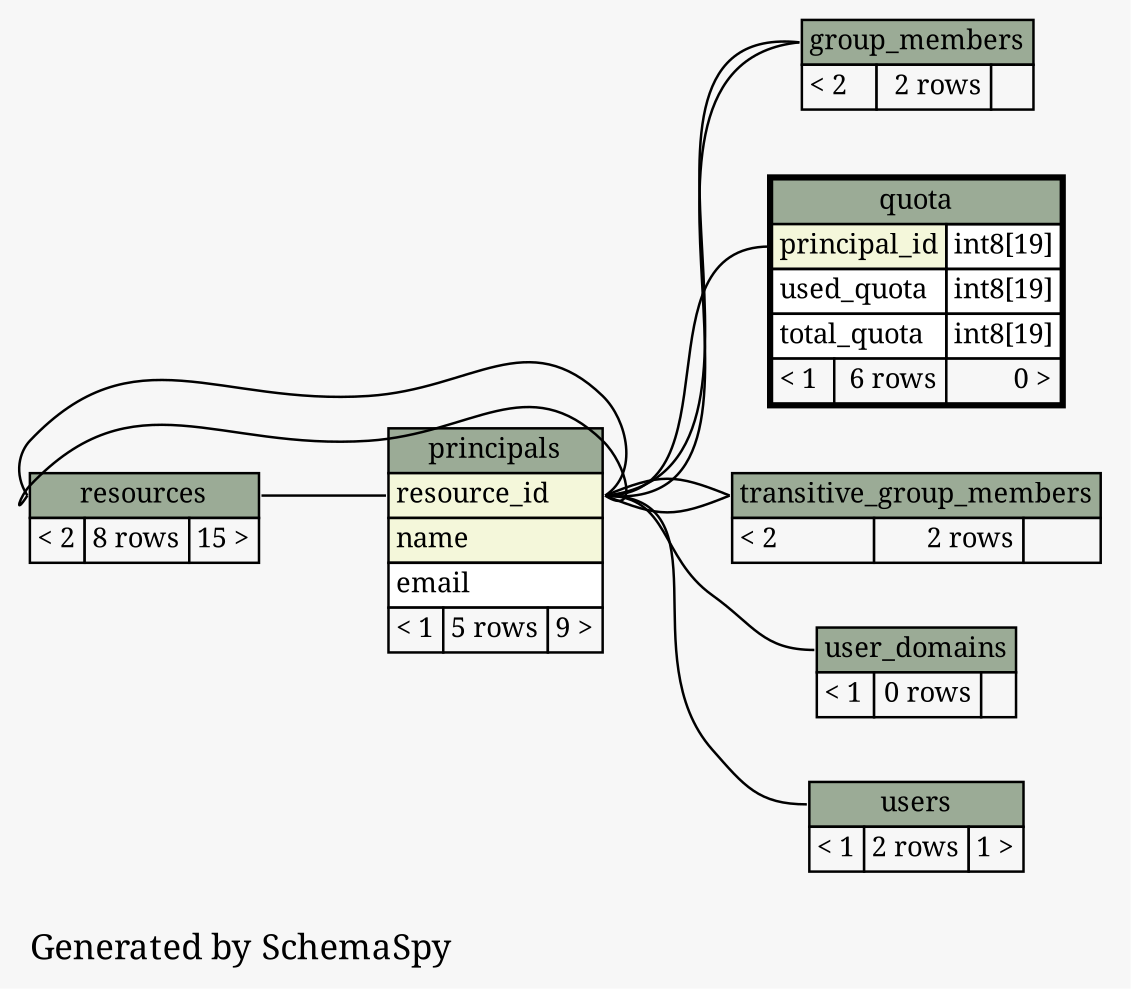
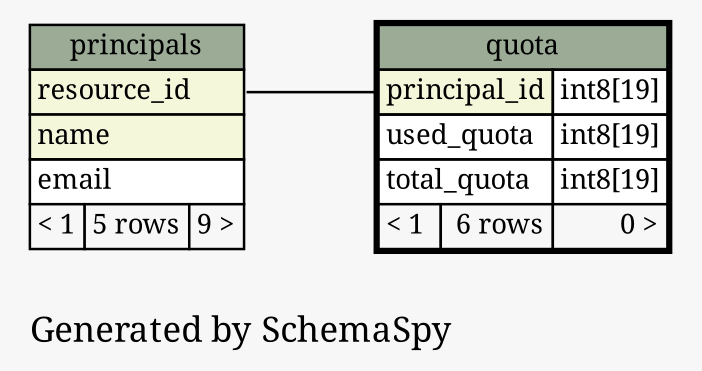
  digraph {
    bgcolor="#f7f7f7"
    fontname="Noto Serif"
    label="\nGenerated by SchemaSpy"
    labeljust=l
    rankdir=RL
    node [fontname="Noto Serif" fontsize=11 shape=plaintext]
    edge [arrowhead=none arrowsize=0.8 arrowtail=crowtee fontname="Noto Serif" headport="resource_id:e" tailport="group_members.heading:w"]
-   n1 [label=<     <TABLE BORDER="0" CELLBORDER="1" CELLSPACING="0" BGCOLOR="#ffffff">       <TR><TD PORT="group_members.heading" COLSPAN="3" BGCOLOR="#9bab96" ALIGN="CENTER">group_members</TD></TR>       <TR><TD ALIGN="LEFT" BGCOLOR="#f7f7f7">&lt; 2</TD><TD ALIGN="RIGHT" BGCOLOR="#f7f7f7">2 rows</TD><TD ALIGN="RIGHT" BGCOLOR="#f7f7f7">  </TD></TR>     </TABLE>>]
    n2 [label=<     <TABLE BORDER="0" CELLBORDER="1" CELLSPACING="0" BGCOLOR="#ffffff">       <TR><TD PORT="principals.heading" COLSPAN="3" BGCOLOR="#9bab96" ALIGN="CENTER">principals</TD></TR>       <TR><TD PORT="resource_id" COLSPAN="3" BGCOLOR="#f4f7da" ALIGN="LEFT">resource_id</TD></TR>       <TR><TD PORT="name" COLSPAN="3" BGCOLOR="#f4f7da" ALIGN="LEFT">name</TD></TR>       <TR><TD PORT="email" COLSPAN="3" ALIGN="LEFT">email</TD></TR>       <TR><TD ALIGN="LEFT" BGCOLOR="#f7f7f7">&lt; 1</TD><TD ALIGN="RIGHT" BGCOLOR="#f7f7f7">5 rows</TD><TD ALIGN="RIGHT" BGCOLOR="#f7f7f7">9 &gt;</TD></TR>     </TABLE>>]
-   n3 [label=<     <TABLE BORDER="0" CELLBORDER="1" CELLSPACING="0" BGCOLOR="#ffffff">       <TR><TD PORT="resources.heading" COLSPAN="3" BGCOLOR="#9bab96" ALIGN="CENTER">resources</TD></TR>       <TR><TD ALIGN="LEFT" BGCOLOR="#f7f7f7">&lt; 2</TD><TD ALIGN="RIGHT" BGCOLOR="#f7f7f7">8 rows</TD><TD ALIGN="RIGHT" BGCOLOR="#f7f7f7">15 &gt;</TD></TR>     </TABLE>>]
    n4 [label=<     <TABLE BORDER="2" CELLBORDER="1" CELLSPACING="0" BGCOLOR="#ffffff">       <TR><TD PORT="quota.heading" COLSPAN="3" BGCOLOR="#9bab96" ALIGN="CENTER">quota</TD></TR>       <TR><TD PORT="principal_id" COLSPAN="2" BGCOLOR="#f4f7da" ALIGN="LEFT">principal_id</TD><TD PORT="principal_id.type" ALIGN="LEFT">int8[19]</TD></TR>       <TR><TD PORT="used_quota" COLSPAN="2" ALIGN="LEFT">used_quota</TD><TD PORT="used_quota.type" ALIGN="LEFT">int8[19]</TD></TR>       <TR><TD PORT="total_quota" COLSPAN="2" ALIGN="LEFT">total_quota</TD><TD PORT="total_quota.type" ALIGN="LEFT">int8[19]</TD></TR>       <TR><TD ALIGN="LEFT" BGCOLOR="#f7f7f7">&lt; 1</TD><TD ALIGN="RIGHT" BGCOLOR="#f7f7f7">6 rows</TD><TD ALIGN="RIGHT" BGCOLOR="#f7f7f7">0 &gt;</TD></TR>     </TABLE>>]
-   n5 [label=<     <TABLE BORDER="0" CELLBORDER="1" CELLSPACING="0" BGCOLOR="#ffffff">       <TR><TD PORT="transitive_group_members.heading" COLSPAN="3" BGCOLOR="#9bab96" ALIGN="CENTER">transitive_group_members</TD></TR>       <TR><TD ALIGN="LEFT" BGCOLOR="#f7f7f7">&lt; 2</TD><TD ALIGN="RIGHT" BGCOLOR="#f7f7f7">2 rows</TD><TD ALIGN="RIGHT" BGCOLOR="#f7f7f7">  </TD></TR>     </TABLE>>]
-   n6 [label=<     <TABLE BORDER="0" CELLBORDER="1" CELLSPACING="0" BGCOLOR="#ffffff">       <TR><TD PORT="user_domains.heading" COLSPAN="3" BGCOLOR="#9bab96" ALIGN="CENTER">user_domains</TD></TR>       <TR><TD ALIGN="LEFT" BGCOLOR="#f7f7f7">&lt; 1</TD><TD ALIGN="RIGHT" BGCOLOR="#f7f7f7">0 rows</TD><TD ALIGN="RIGHT" BGCOLOR="#f7f7f7">  </TD></TR>     </TABLE>>]
-   n7 [label=<     <TABLE BORDER="0" CELLBORDER="1" CELLSPACING="0" BGCOLOR="#ffffff">       <TR><TD PORT="users.heading" COLSPAN="3" BGCOLOR="#9bab96" ALIGN="CENTER">users</TD></TR>       <TR><TD ALIGN="LEFT" BGCOLOR="#f7f7f7">&lt; 1</TD><TD ALIGN="RIGHT" BGCOLOR="#f7f7f7">2 rows</TD><TD ALIGN="RIGHT" BGCOLOR="#f7f7f7">1 &gt;</TD></TR>     </TABLE>>]
-   n1 -> n2
-   n1 -> n2
-   n2 -> n3 [arrowtail=tee headport="resources.heading:e" tailport="resource_id:w"]
-   n3 -> n2 [tailport="resources.heading:w"]
-   n3 -> n2 [tailport="resources.heading:w"]
    n4 -> n2 [arrowtail=tee tailport="principal_id:w"]
-   n5 -> n2 [tailport="transitive_group_members.heading:w"]
-   n5 -> n2 [tailport="transitive_group_members.heading:w"]
-   n6 -> n2 [arrowtail=crowodot tailport="user_domains.heading:w"]
-   n7 -> n2 [arrowtail=tee tailport="users.heading:w"]
  }
